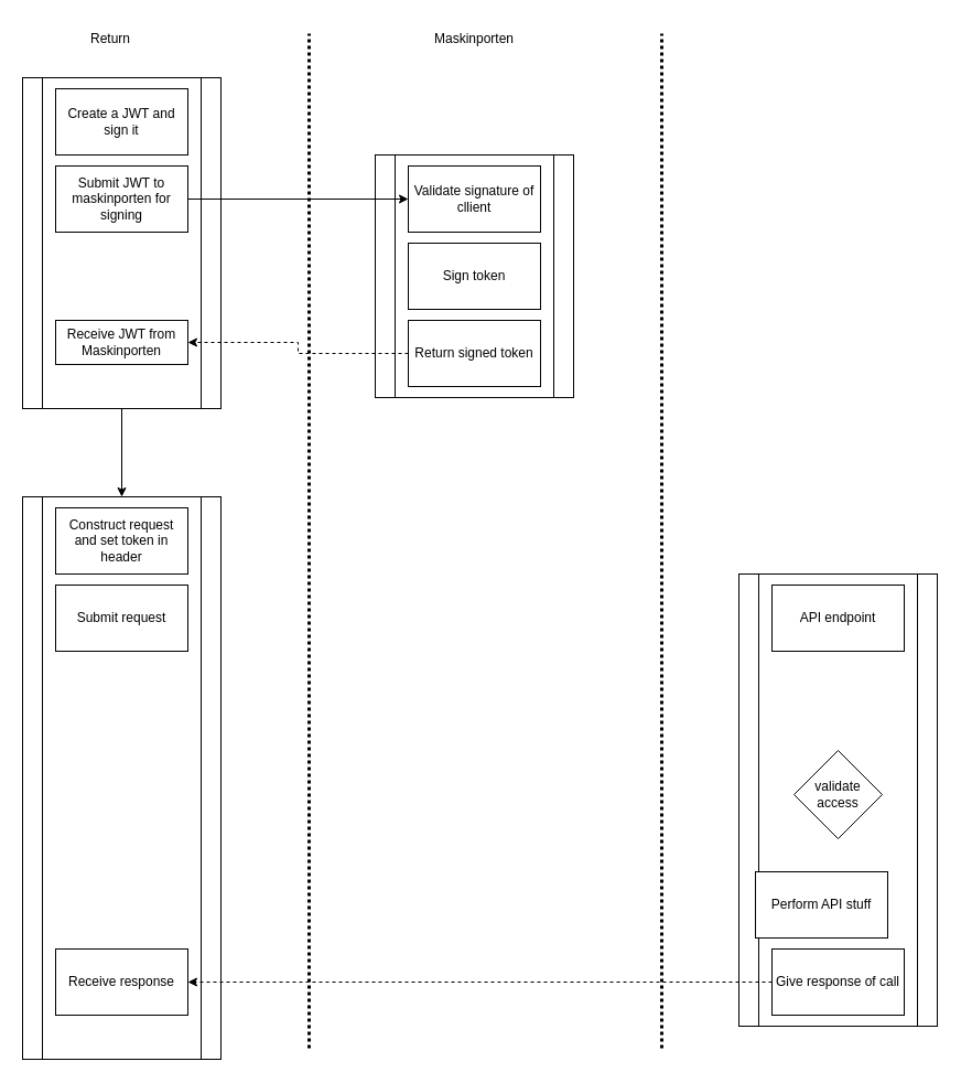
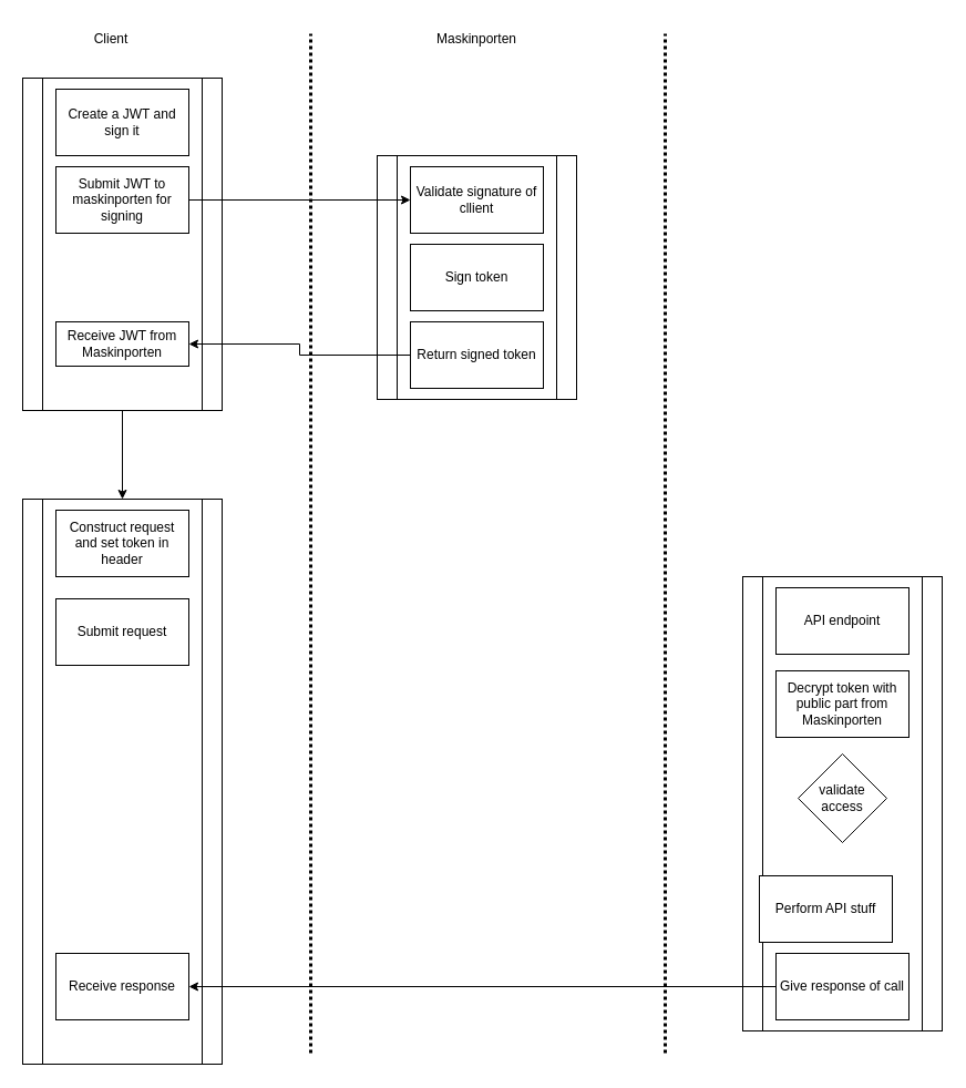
  <mxCell id="0" />
  <mxCell id="1" parent="0" />
- <mxCell id="2" value="Return" style="text;html=1;strokeColor=none;fillColor=none;align=center;verticalAlign=middle;whiteSpace=wrap;rounded=0;" vertex="1" parent="1"><mxGeometry x="70" y="20" width="60" height="30" as="geometry" /></mxCell>
+ <mxCell id="2" value="Client" style="text;html=1;strokeColor=none;fillColor=none;align=center;verticalAlign=middle;whiteSpace=wrap;rounded=0;" vertex="1" parent="1"><mxGeometry x="70" y="20" width="60" height="30" as="geometry" /></mxCell>
  <mxCell id="3" value="Maskinporten" style="text;html=1;strokeColor=none;fillColor=none;align=center;verticalAlign=middle;whiteSpace=wrap;rounded=0;" vertex="1" parent="1"><mxGeometry x="390" y="20" width="80" height="30" as="geometry" /></mxCell>
  <mxCell id="4" style="edgeStyle=orthogonalEdgeStyle;rounded=0;orthogonalLoop=1;jettySize=auto;html=1;entryX=0.5;entryY=0;entryDx=0;entryDy=0;" edge="1" parent="1" source="5" target="13"><mxGeometry relative="1" as="geometry" /></mxCell>
  <mxCell id="5" value="" style="shape=process;whiteSpace=wrap;html=1;backgroundOutline=1;" vertex="1" parent="1"><mxGeometry x="20" y="70" width="180" height="300" as="geometry" /></mxCell>
  <mxCell id="6" value="Create a JWT and sign it" style="rounded=0;whiteSpace=wrap;html=1;" vertex="1" parent="1"><mxGeometry x="50" y="80" width="120" height="60" as="geometry" /></mxCell>
  <mxCell id="7" value="Submit JWT to maskinporten for signing" style="rounded=0;whiteSpace=wrap;html=1;" vertex="1" parent="1"><mxGeometry x="50" y="150" width="120" height="60" as="geometry" /></mxCell>
  <mxCell id="8" value="" style="shape=process;whiteSpace=wrap;html=1;backgroundOutline=1;" vertex="1" parent="1"><mxGeometry x="340" y="140" width="180" height="220" as="geometry" /></mxCell>
  <mxCell id="9" value="Sign token" style="rounded=0;whiteSpace=wrap;html=1;" vertex="1" parent="1"><mxGeometry x="370" y="220" width="120" height="60" as="geometry" /></mxCell>
- <mxCell id="10" style="edgeStyle=orthogonalEdgeStyle;rounded=0;orthogonalLoop=1;jettySize=auto;html=1;exitX=0;exitY=0.5;exitDx=0;exitDy=0;dashed=1;" edge="1" parent="1" source="11" target="12"><mxGeometry relative="1" as="geometry" /></mxCell>
+ <mxCell id="10" style="edgeStyle=orthogonalEdgeStyle;rounded=0;orthogonalLoop=1;jettySize=auto;html=1;exitX=0;exitY=0.5;exitDx=0;exitDy=0;" edge="1" parent="1" source="11" target="12"><mxGeometry relative="1" as="geometry" /></mxCell>
  <mxCell id="11" value="Return signed token " style="rounded=0;whiteSpace=wrap;html=1;" vertex="1" parent="1"><mxGeometry x="370" y="290" width="120" height="60" as="geometry" /></mxCell>
  <mxCell id="12" value="Receive JWT from Maskinporten" style="rounded=0;whiteSpace=wrap;html=1;" vertex="1" parent="1"><mxGeometry x="50" y="290" width="120" height="40" as="geometry" /></mxCell>
  <mxCell id="13" value="" style="shape=process;whiteSpace=wrap;html=1;backgroundOutline=1;" vertex="1" parent="1"><mxGeometry x="20" y="450" width="180" height="510" as="geometry" /></mxCell>
  <mxCell id="14" value="" style="shape=process;whiteSpace=wrap;html=1;backgroundOutline=1;" vertex="1" parent="1"><mxGeometry x="670" y="520" width="180" height="410" as="geometry" /></mxCell>
  <mxCell id="15" value="Construct request and set token in header" style="rounded=0;whiteSpace=wrap;html=1;" vertex="1" parent="1"><mxGeometry x="50" y="460" width="120" height="60" as="geometry" /></mxCell>
- <mxCell id="16" value="Submit request" style="rounded=0;whiteSpace=wrap;html=1;" vertex="1" parent="1"><mxGeometry x="50" y="530" width="120" height="60" as="geometry" /></mxCell>
+ <mxCell id="16" value="Submit request" style="rounded=0;whiteSpace=wrap;html=1;" vertex="1" parent="1"><mxGeometry x="50" y="540" width="120" height="60" as="geometry" /></mxCell>
  <mxCell id="17" value="API endpoint" style="rounded=0;whiteSpace=wrap;html=1;" vertex="1" parent="1"><mxGeometry x="700" y="530" width="120" height="60" as="geometry" /></mxCell>
+ <mxCell id="18" value="Decrypt token with public part from Maskinporten" style="rounded=0;whiteSpace=wrap;html=1;" vertex="1" parent="1"><mxGeometry x="700" y="605" width="120" height="60" as="geometry" /></mxCell>
  <mxCell id="19" value="validate access" style="rhombus;whiteSpace=wrap;html=1;" vertex="1" parent="1"><mxGeometry x="720" y="680" width="80" height="80" as="geometry" /></mxCell>
  <mxCell id="20" value="Perform API stuff" style="rounded=0;whiteSpace=wrap;html=1;" vertex="1" parent="1"><mxGeometry x="685" y="790" width="120" height="60" as="geometry" /></mxCell>
- <mxCell id="21" style="edgeStyle=orthogonalEdgeStyle;rounded=0;orthogonalLoop=1;jettySize=auto;html=1;dashed=1;" edge="1" parent="1" source="22" target="25"><mxGeometry relative="1" as="geometry" /></mxCell>
+ <mxCell id="21" style="edgeStyle=orthogonalEdgeStyle;rounded=0;orthogonalLoop=1;jettySize=auto;html=1;" edge="1" parent="1" source="22" target="25"><mxGeometry relative="1" as="geometry" /></mxCell>
  <mxCell id="22" value="Give response of call" style="rounded=0;whiteSpace=wrap;html=1;" vertex="1" parent="1"><mxGeometry x="700" y="860" width="120" height="60" as="geometry" /></mxCell>
  <mxCell id="23" value="Validate signature of cllient" style="rounded=0;whiteSpace=wrap;html=1;" vertex="1" parent="1"><mxGeometry x="370" y="150" width="120" height="60" as="geometry" /></mxCell>
  <mxCell id="24" style="edgeStyle=orthogonalEdgeStyle;rounded=0;orthogonalLoop=1;jettySize=auto;html=1;entryX=0;entryY=0.5;entryDx=0;entryDy=0;" edge="1" parent="1" source="7" target="23"><mxGeometry relative="1" as="geometry" /></mxCell>
  <mxCell id="25" value="Receive response" style="rounded=0;whiteSpace=wrap;html=1;" vertex="1" parent="1"><mxGeometry x="50" y="860" width="120" height="60" as="geometry" /></mxCell>
  <mxCell id="26" value="" style="endArrow=none;html=1;rounded=0;dashed=1;strokeWidth=3;dashPattern=1 1;" edge="1" parent="1"><mxGeometry width="50" height="50" relative="1" as="geometry"><mxPoint x="280" y="950" as="sourcePoint" /><mxPoint x="280" y="30" as="targetPoint" /></mxGeometry></mxCell>
  <mxCell id="27" value="" style="endArrow=none;html=1;rounded=0;dashed=1;strokeWidth=3;dashPattern=1 1;" edge="1" parent="1"><mxGeometry width="50" height="50" relative="1" as="geometry"><mxPoint x="600" y="950" as="sourcePoint" /><mxPoint x="600" y="30" as="targetPoint" /></mxGeometry></mxCell>
